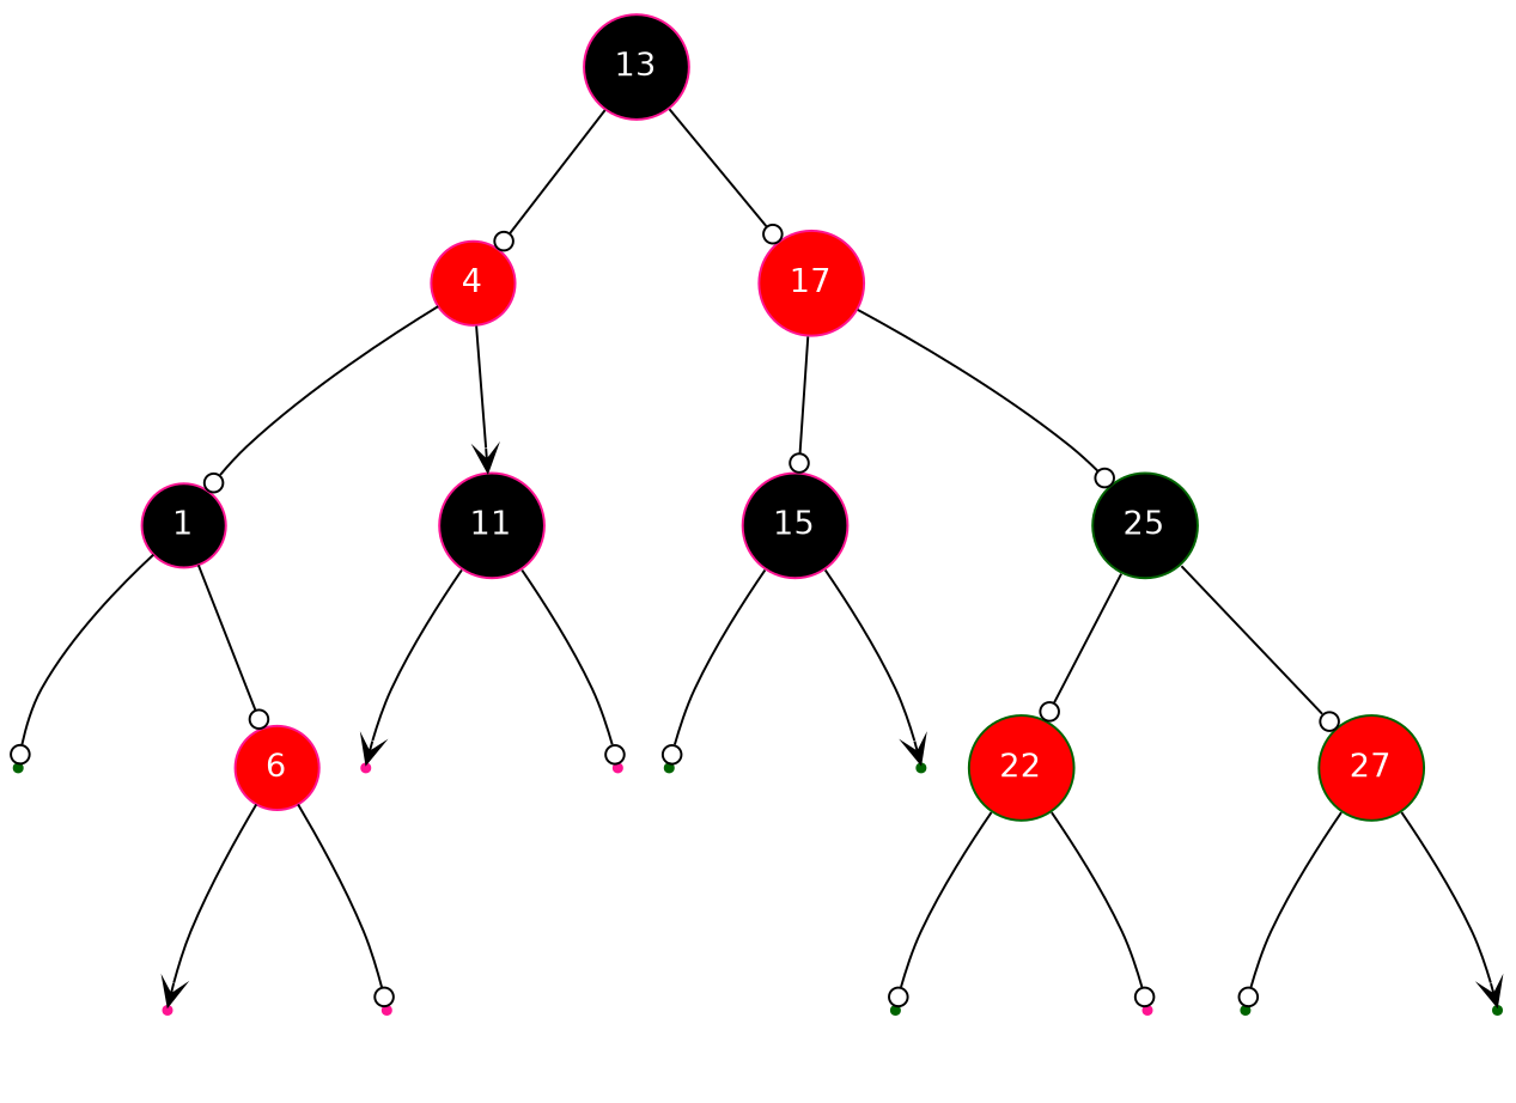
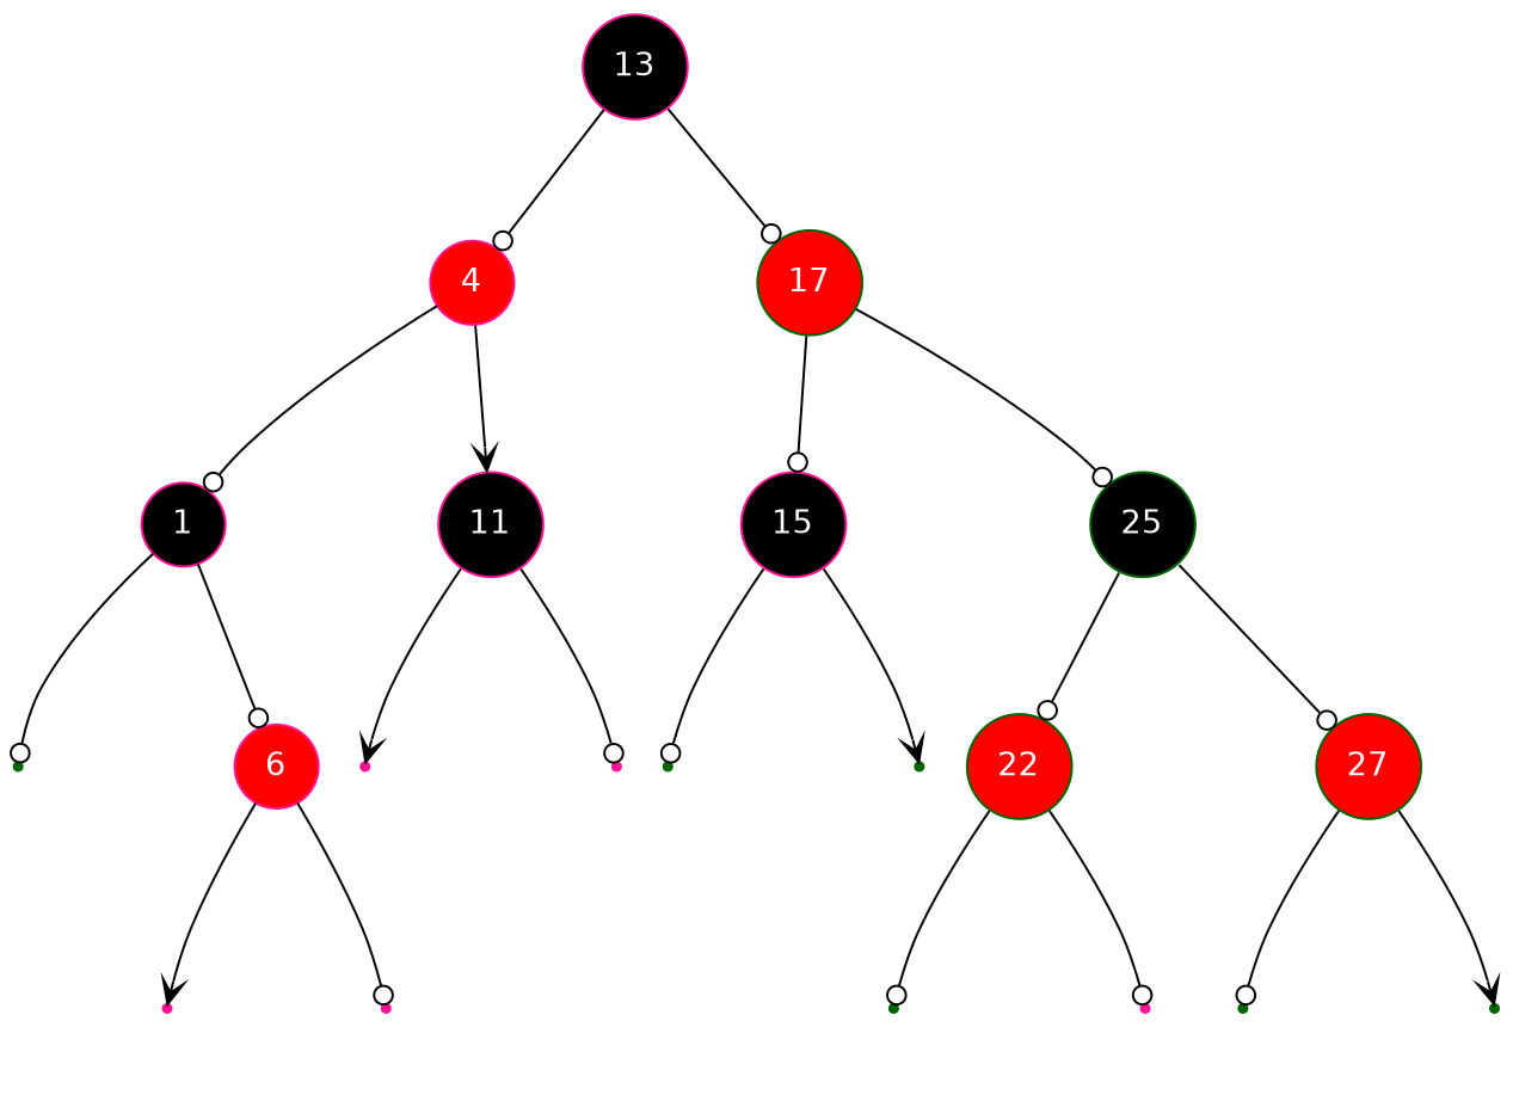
  digraph {
    fontname=Helvetica
    node [color=deeppink fontname=Helvetica shape=circle]
    edge [fontname=Helvetica style=invis]
    n1 [fillcolor=red fontcolor=white label=4 style=filled]
    m13 [style=invis width=0.1 color=""]
-   17 [fillcolor=red fontcolor=white style=filled]
+   17 [color=darkgreen fillcolor=red fontcolor=white style=filled]
    1 [fillcolor=black fontcolor=white style=filled]
    m8 [style=invis width=0.1 color=""]
    11 [fillcolor=black fontcolor=white style=filled]
    l1 [color=darkgreen shape=point]
    m1 [style=invis width=0.1 color=""]
    6 [fillcolor=red fontcolor=white style=filled]
    15 [fillcolor=black fontcolor=white style=filled]
    m17 [style=invis width=0.1 color=""]
    25 [color=darkgreen fillcolor=black fontcolor=white style=filled]
    22 [color=darkgreen fillcolor=red fontcolor=white style=filled]
    m25 [style=invis width=0.1 color=""]
    27 [color=darkgreen fillcolor=red fontcolor=white style=filled]
    l6 [shape=point]
    m6 [style=invis width=0.1 color=""]
    r6 [shape=point]
    l11 [shape=point]
    m11 [style=invis width=0.1 color=""]
    r11 [shape=point]
    l15 [color=darkgreen shape=point]
    m15 [style=invis width=0.1 color=""]
    r15 [color=darkgreen shape=point]
    l22 [color=darkgreen shape=point]
    m22 [style=invis width=0.1 color=""]
    r22 [shape=point]
    l27 [color=darkgreen shape=point]
    m27 [style=invis width=0.1 color=""]
    r27 [color=darkgreen shape=point]
    13 [fillcolor=black fontcolor=white style=filled]
    subgraph sub_1 {
      rank=same
      n1
      m13
      17
    }
    subgraph sub_2 {
      rank=same
      1
      m8
      11
    }
    subgraph sub_3 {
      rank=same
      l1
      m1
      6
    }
    subgraph sub_4 {
      rank=same
      15
      m17
      25
    }
    subgraph sub_5 {
      rank=same
      22
      m25
      27
    }
    subgraph sub_6 {
      rank=same
      l6
      m6
      r6
    }
    subgraph sub_7 {
      rank=same
      l11
      m11
      r11
    }
    subgraph sub_8 {
      rank=same
      l15
      m15
      r15
    }
    subgraph sub_9 {
      rank=same
      l22
      m22
      r22
    }
    subgraph sub_10 {
      rank=same
      l27
      m27
      r27
    }
    n1 -> m13
    n1 -> 1 [arrowhead=odot style=""]
    n1 -> m8
    n1 -> 11 [arrowhead=vee style=""]
    m13 -> 17
    17 -> 15 [arrowhead=odot style=""]
    17 -> m17
    17 -> 25 [arrowhead=odot style=""]
    1 -> m8
    1 -> l1 [arrowhead=odot style=""]
    1 -> m1
    1 -> 6 [arrowhead=odot style=""]
    m8 -> 11
    11 -> l11 [arrowhead=vee style=""]
    11 -> m11
    11 -> r11 [arrowhead=odot style=""]
    l1 -> m1
    m1 -> 6
    6 -> l6 [arrowhead=vee style=""]
    6 -> m6
    6 -> r6 [arrowhead=odot style=""]
    15 -> m17
    15 -> l15 [arrowhead=odot style=""]
    15 -> m15
    15 -> r15 [arrowhead=vee style=""]
    m17 -> 25
    25 -> 22 [arrowhead=odot style=""]
    25 -> m25
    25 -> 27 [arrowhead=odot style=""]
    22 -> m25
    22 -> l22 [arrowhead=odot style=""]
    22 -> m22
    22 -> r22 [arrowhead=odot style=""]
    m25 -> 27
    27 -> l27 [arrowhead=odot style=""]
    27 -> m27
    27 -> r27 [arrowhead=vee style=""]
    l6 -> m6
    m6 -> r6
    l11 -> m11
    m11 -> r11
    l15 -> m15
    m15 -> r15
    l22 -> m22
    m22 -> r22
    l27 -> m27
    m27 -> r27
    13 -> n1 [arrowhead=odot style=""]
    13 -> m13
    13 -> 17 [arrowhead=odot style=""]
  }
